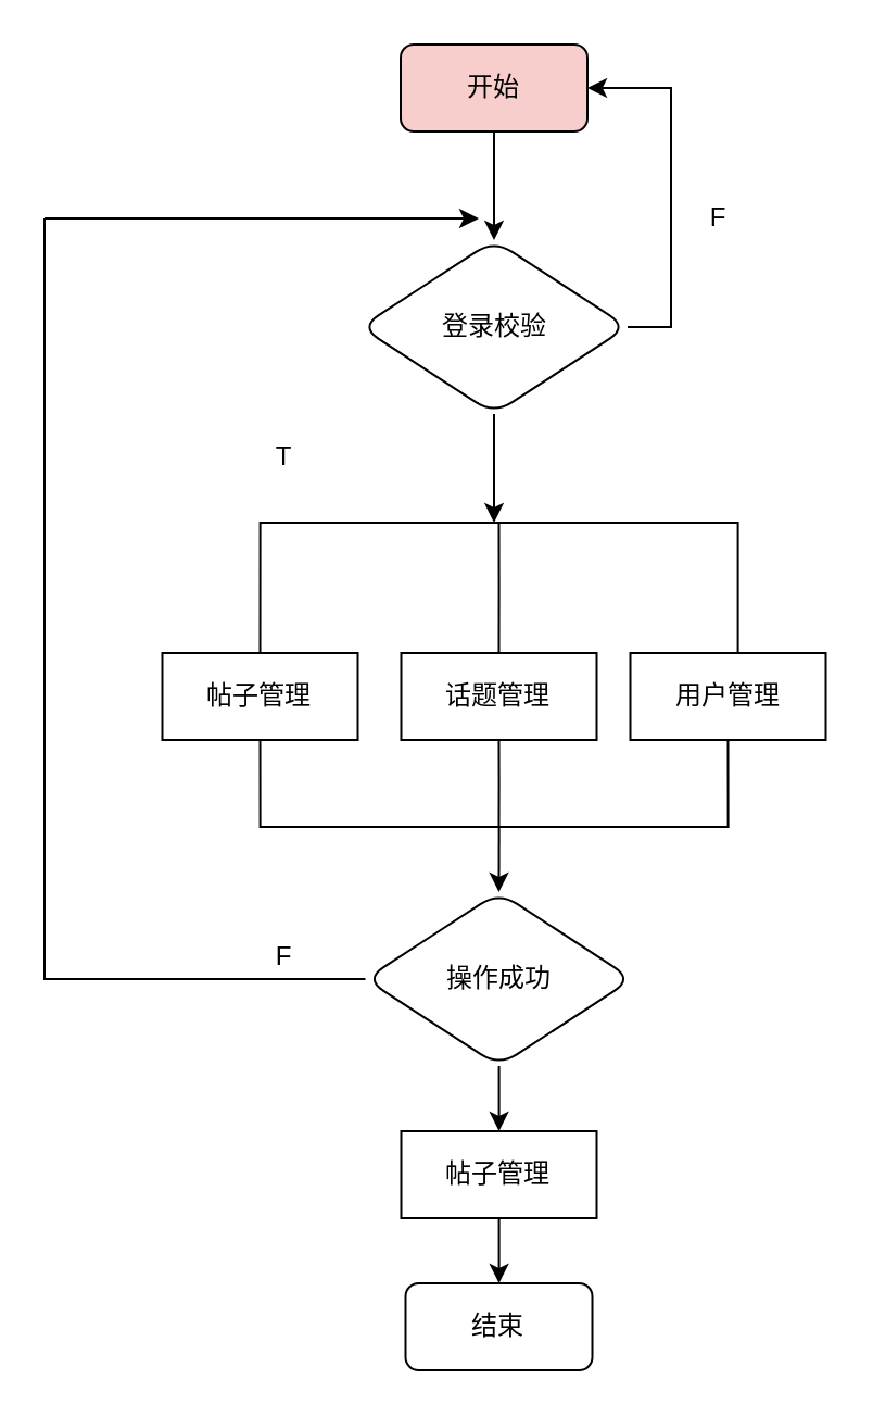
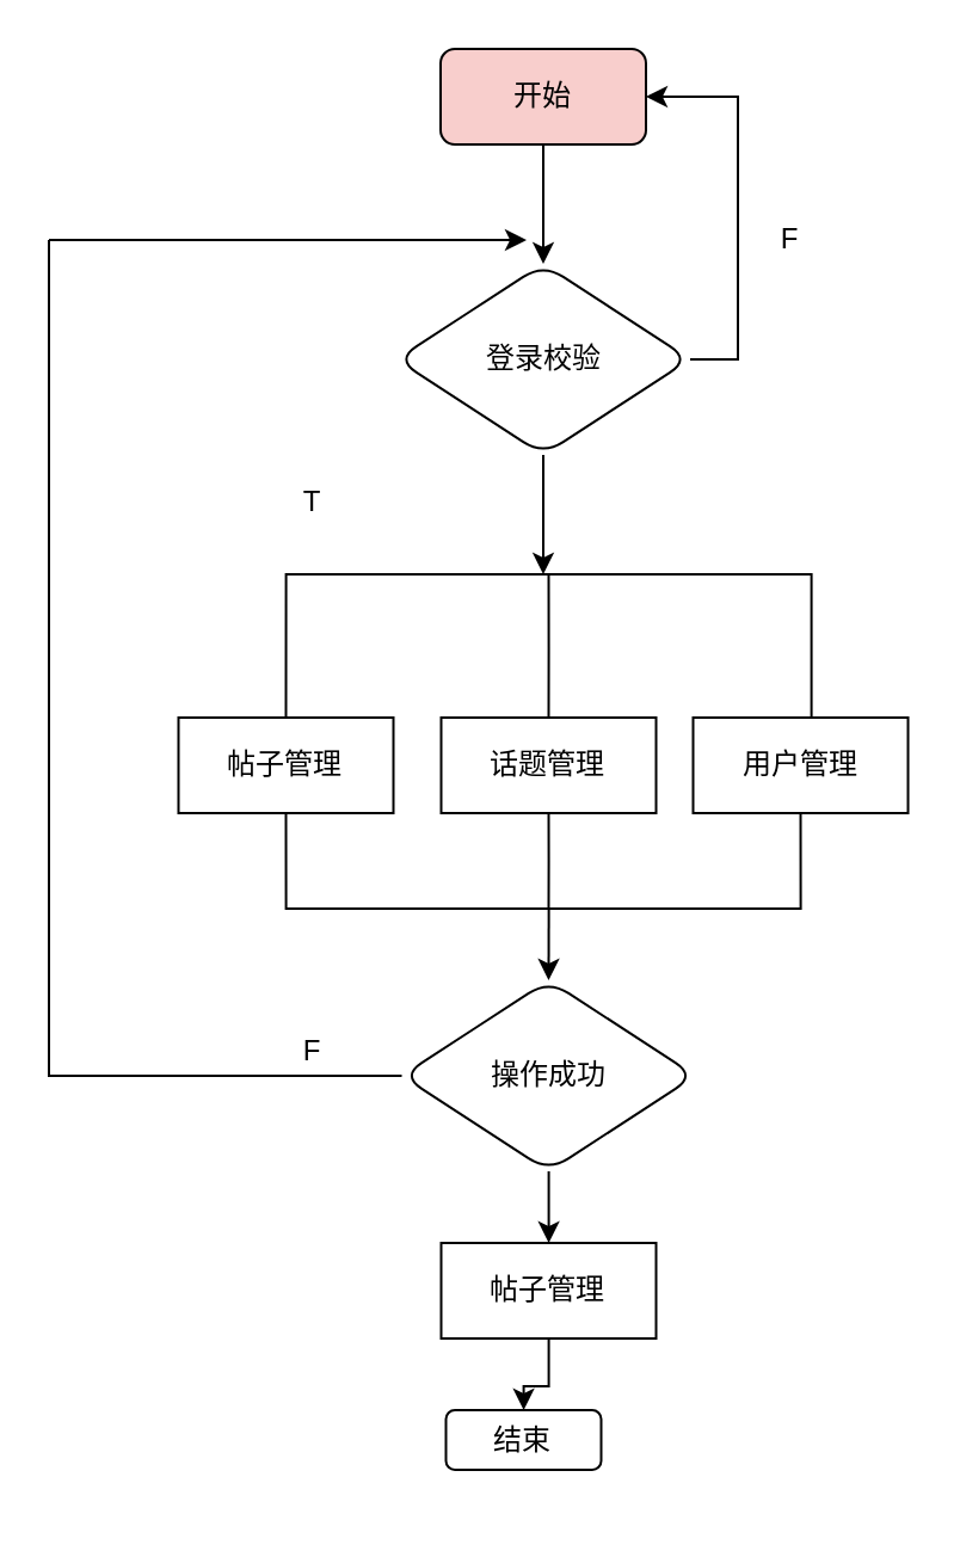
  <mxCell id="0" />
  <mxCell id="1" parent="0" />
  <mxCell id="2" value="" style="edgeStyle=orthogonalEdgeStyle;rounded=0;orthogonalLoop=1;jettySize=auto;html=1;" edge="1" parent="1" source="3" target="6"><mxGeometry relative="1" as="geometry" /></mxCell>
  <mxCell id="3" value="开始" style="rounded=1;whiteSpace=wrap;html=1;fillColor=#f8cecc;" vertex="1" parent="1"><mxGeometry x="184" y="20" width="86" height="40" as="geometry" /></mxCell>
  <mxCell id="4" style="edgeStyle=orthogonalEdgeStyle;rounded=0;orthogonalLoop=1;jettySize=auto;html=1;" edge="1" parent="1" source="6"><mxGeometry relative="1" as="geometry"><mxPoint x="227" y="240" as="targetPoint" /></mxGeometry></mxCell>
  <mxCell id="5" style="edgeStyle=orthogonalEdgeStyle;rounded=0;orthogonalLoop=1;jettySize=auto;html=1;exitX=1;exitY=0.5;exitDx=0;exitDy=0;entryX=1;entryY=0.5;entryDx=0;entryDy=0;startArrow=none;startFill=0;endArrow=classic;endFill=1;" edge="1" parent="1" source="6" target="3"><mxGeometry relative="1" as="geometry" /></mxCell>
  <mxCell id="6" value="登录校验" style="rhombus;whiteSpace=wrap;html=1;rounded=1;" vertex="1" parent="1"><mxGeometry x="165.5" y="110" width="123" height="80" as="geometry" /></mxCell>
  <mxCell id="7" style="edgeStyle=orthogonalEdgeStyle;rounded=0;orthogonalLoop=1;jettySize=auto;html=1;exitX=0.5;exitY=0;exitDx=0;exitDy=0;entryX=0.5;entryY=0;entryDx=0;entryDy=0;endArrow=none;endFill=0;" edge="1" parent="1" source="9" target="13"><mxGeometry relative="1" as="geometry"><Array as="points"><mxPoint x="119.25" y="240" /><mxPoint x="339.25" y="240" /></Array></mxGeometry></mxCell>
  <mxCell id="8" style="edgeStyle=orthogonalEdgeStyle;rounded=0;orthogonalLoop=1;jettySize=auto;html=1;exitX=0.5;exitY=1;exitDx=0;exitDy=0;entryX=0.5;entryY=1;entryDx=0;entryDy=0;endArrow=none;endFill=0;" edge="1" parent="1" source="9" target="13"><mxGeometry relative="1" as="geometry"><Array as="points"><mxPoint x="119.25" y="380" /><mxPoint x="335.25" y="380" /></Array></mxGeometry></mxCell>
  <mxCell id="9" value="帖子管理" style="rounded=0;whiteSpace=wrap;html=1;" vertex="1" parent="1"><mxGeometry x="74.25" y="300" width="90" height="40" as="geometry" /></mxCell>
  <mxCell id="10" style="edgeStyle=orthogonalEdgeStyle;rounded=0;orthogonalLoop=1;jettySize=auto;html=1;exitX=0.5;exitY=0;exitDx=0;exitDy=0;endArrow=none;endFill=0;" edge="1" parent="1" source="12"><mxGeometry relative="1" as="geometry"><mxPoint x="229.25" y="240" as="targetPoint" /></mxGeometry></mxCell>
  <mxCell id="11" style="edgeStyle=orthogonalEdgeStyle;rounded=0;orthogonalLoop=1;jettySize=auto;html=1;exitX=0.5;exitY=1;exitDx=0;exitDy=0;endArrow=none;endFill=0;" edge="1" parent="1" source="12"><mxGeometry relative="1" as="geometry"><mxPoint x="229.25" y="380" as="targetPoint" /></mxGeometry></mxCell>
  <mxCell id="12" value="话题管理" style="rounded=0;whiteSpace=wrap;html=1;" vertex="1" parent="1"><mxGeometry x="184.25" y="300" width="90" height="40" as="geometry" /></mxCell>
  <mxCell id="13" value="用户管理" style="rounded=0;whiteSpace=wrap;html=1;" vertex="1" parent="1"><mxGeometry x="289.75" y="300" width="90" height="40" as="geometry" /></mxCell>
  <mxCell id="14" style="edgeStyle=orthogonalEdgeStyle;rounded=0;orthogonalLoop=1;jettySize=auto;html=1;exitX=0;exitY=0.5;exitDx=0;exitDy=0;startArrow=none;startFill=0;endArrow=none;endFill=0;" edge="1" parent="1" source="17"><mxGeometry relative="1" as="geometry"><mxPoint x="20" y="100" as="targetPoint" /><Array as="points"><mxPoint x="20" y="450" /></Array></mxGeometry></mxCell>
  <mxCell id="15" style="edgeStyle=orthogonalEdgeStyle;rounded=0;orthogonalLoop=1;jettySize=auto;html=1;exitX=0.5;exitY=0;exitDx=0;exitDy=0;startArrow=classic;startFill=1;endArrow=none;endFill=0;" edge="1" parent="1" source="17"><mxGeometry relative="1" as="geometry"><mxPoint x="229.316" y="380" as="targetPoint" /></mxGeometry></mxCell>
  <mxCell id="16" value="" style="edgeStyle=orthogonalEdgeStyle;rounded=0;orthogonalLoop=1;jettySize=auto;html=1;startArrow=none;startFill=0;endArrow=classic;endFill=1;" edge="1" parent="1" source="17" target="23"><mxGeometry relative="1" as="geometry" /></mxCell>
  <mxCell id="17" value="操作成功" style="rhombus;whiteSpace=wrap;html=1;rounded=1;" vertex="1" parent="1"><mxGeometry x="167.75" y="410" width="123" height="80" as="geometry" /></mxCell>
  <mxCell id="18" value="" style="endArrow=classic;html=1;rounded=0;endFill=1;" edge="1" parent="1"><mxGeometry width="50" height="50" relative="1" as="geometry"><mxPoint x="20" y="100" as="sourcePoint" /><mxPoint x="220" y="100" as="targetPoint" /></mxGeometry></mxCell>
  <mxCell id="19" value="T" style="text;html=1;align=center;verticalAlign=middle;resizable=0;points=[];autosize=1;strokeColor=none;fillColor=none;" vertex="1" parent="1"><mxGeometry x="120" y="200" width="20" height="20" as="geometry" /></mxCell>
  <mxCell id="20" value="F" style="text;html=1;align=center;verticalAlign=middle;resizable=0;points=[];autosize=1;strokeColor=none;fillColor=none;" vertex="1" parent="1"><mxGeometry x="120" y="430" width="20" height="20" as="geometry" /></mxCell>
  <mxCell id="21" value="F" style="text;html=1;align=center;verticalAlign=middle;resizable=0;points=[];autosize=1;strokeColor=none;fillColor=none;" vertex="1" parent="1"><mxGeometry x="320" y="90" width="20" height="20" as="geometry" /></mxCell>
  <mxCell id="22" value="" style="edgeStyle=orthogonalEdgeStyle;rounded=0;orthogonalLoop=1;jettySize=auto;html=1;startArrow=none;startFill=0;endArrow=classic;endFill=1;" edge="1" parent="1" source="23" target="24"><mxGeometry relative="1" as="geometry" /></mxCell>
  <mxCell id="23" value="帖子管理" style="rounded=0;whiteSpace=wrap;html=1;" vertex="1" parent="1"><mxGeometry x="184.25" y="520" width="90" height="40" as="geometry" /></mxCell>
- <mxCell id="24" value="结束" style="rounded=1;whiteSpace=wrap;html=1;" vertex="1" parent="1"><mxGeometry x="186.25" y="590" width="86" height="40" as="geometry" /></mxCell>
+ <mxCell id="24" value="结束" style="rounded=1;whiteSpace=wrap;html=1;" vertex="1" parent="1"><mxGeometry x="186.25" y="590" width="65" height="25" as="geometry" /></mxCell>
